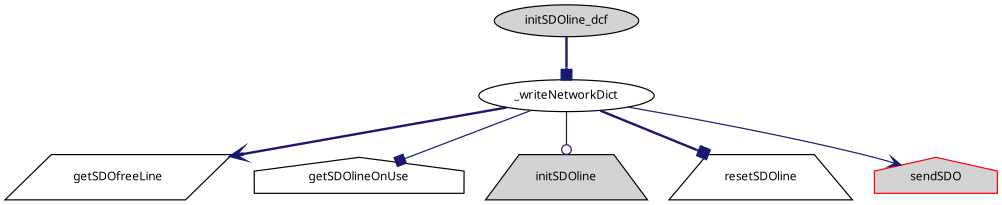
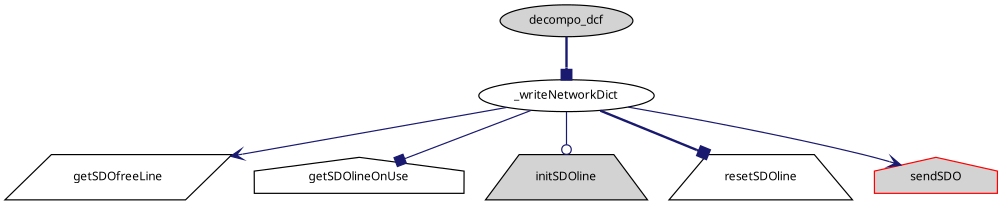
  digraph {
    rankdir=TB
    node [color=black fillcolor=white fontname="FreeSans.ttf" fontsize=10 shape=ellipse style=filled]
    edge [arrowhead=box color=midnightblue fontname="FreeSans.ttf" fontsize=10 labelfontname="FreeSans.ttf" labelfontsize=10 style=solid]
-   n1 [fillcolor=lightgrey fontcolor=black height=0.2 label=initSDOline_dcf width=0.4]
+   n1 [fillcolor=lightgrey fontcolor=black height=0.2 label=decompo_dcf width=0.4]
    n2 [height=0.2 label=_writeNetworkDict width=0.4]
    n3 [height=0.2 label=getSDOfreeLine shape=parallelogram width=0.4]
    n4 [height=0.2 label=getSDOlineOnUse shape=house width=0.4]
    n5 [fillcolor=lightgrey height=0.2 label=initSDOline shape=trapezium width=0.4]
    n6 [height=0.2 label=resetSDOline shape=trapezium width=0.4]
    n7 [color=red fillcolor=lightgrey height=0.2 label=sendSDO shape=house width=0.4]
    n1 -> n2 [style=bold]
-   n2 -> n3 [arrowhead=vee style=bold]
+   n2 -> n3 [arrowhead=vee]
    n2 -> n4
    n2 -> n5 [arrowhead=odot]
    n2 -> n6 [style=bold]
    n2 -> n7 [arrowhead=vee]
  }
